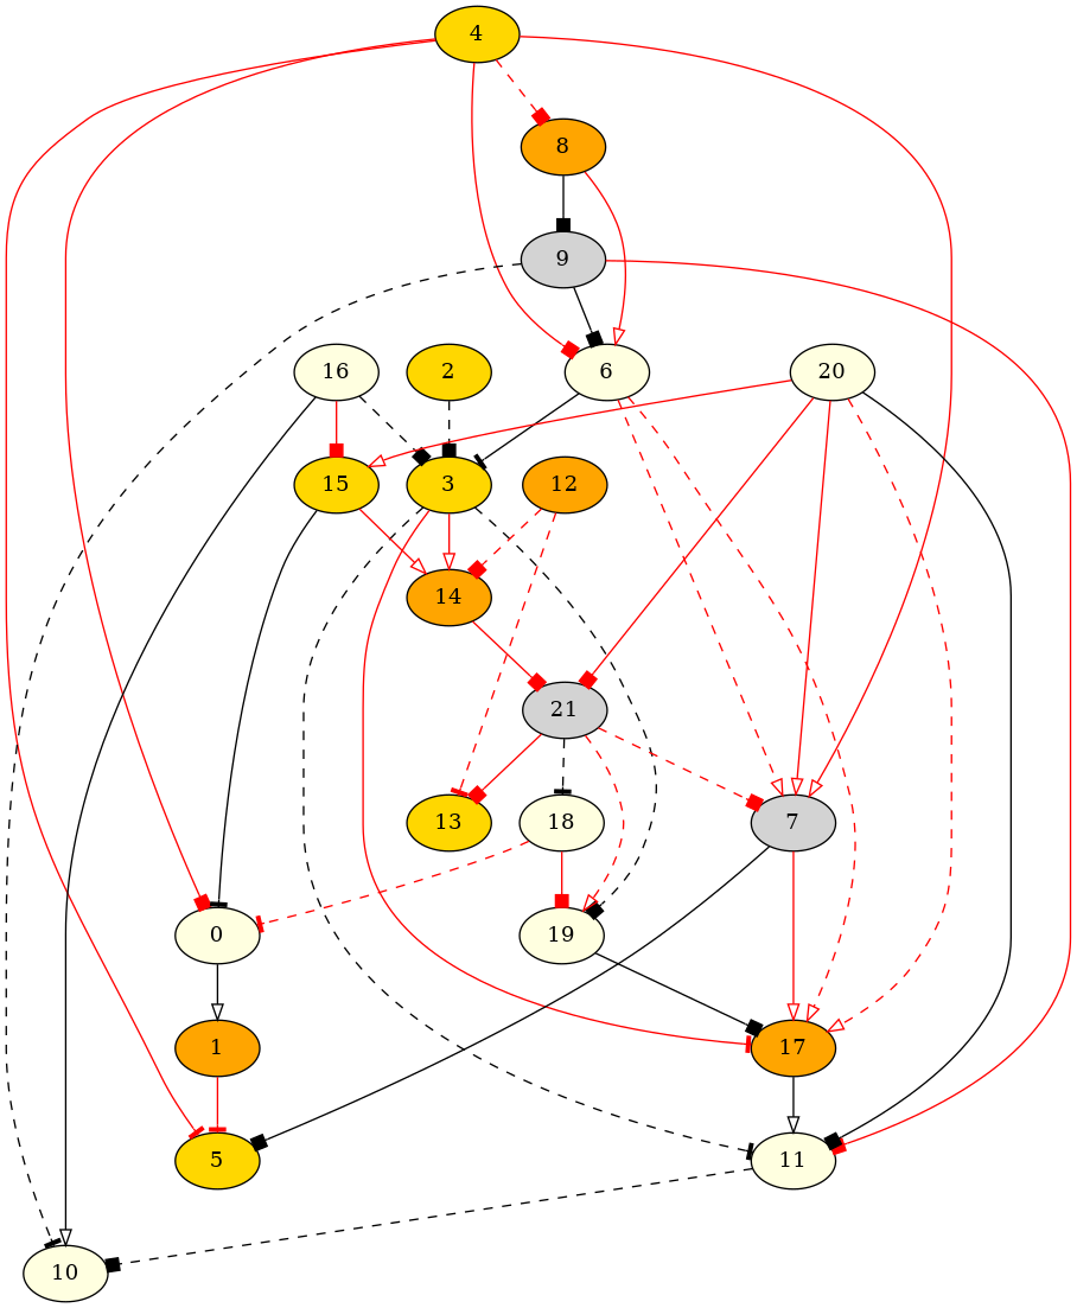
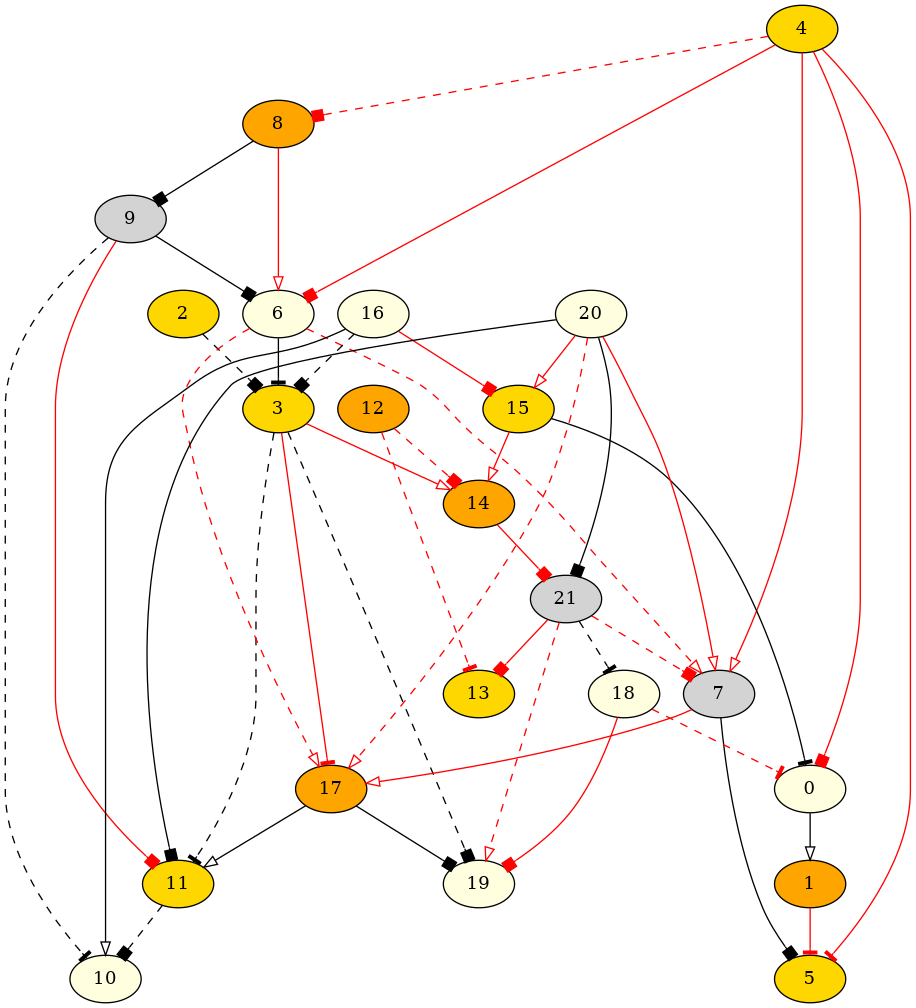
  strict digraph {
    node [fillcolor=lightyellow style=filled]
    edge [arrowhead=box color=red style=solid]
    1 [fillcolor=orange]
    0
    5 [fillcolor=gold]
    2 [fillcolor=gold]
    3 [fillcolor=gold]
-   11
+   11 [fillcolor=gold]
    14 [fillcolor=orange]
    17 [fillcolor=orange]
    19
    10
    21 [fillcolor=lightgrey]
    7 [fillcolor=lightgrey]
    13 [fillcolor=gold]
    18
    4 [fillcolor=gold]
    6
    8 [fillcolor=orange]
    9 [fillcolor=lightgrey]
    12 [fillcolor=orange]
    15 [fillcolor=gold]
    16
    20
    1 -> 5 [arrowhead=tee]
    0 -> 1 [arrowhead=onormal color=black]
    2 -> 3 [color=black style=dashed]
    3 -> 11 [arrowhead=tee color=black style=dashed]
    3 -> 14 [arrowhead=onormal]
    3 -> 17 [arrowhead=tee]
    3 -> 19 [color=black style=dashed]
    11 -> 10 [color=black style=dashed]
    14 -> 21
    17 -> 11 [arrowhead=onormal color=black]
-   19 -> 17 [color=black]
+   17 -> 19 [color=black]
    21 -> 19 [arrowhead=onormal style=dashed]
    21 -> 7 [style=dashed]
    21 -> 13
    21 -> 18 [arrowhead=tee color=black style=dashed]
    7 -> 5 [color=black]
    7 -> 17 [arrowhead=onormal]
    18 -> 0 [arrowhead=tee style=dashed]
    18 -> 19
    4 -> 0
    4 -> 5 [arrowhead=tee]
    4 -> 7 [arrowhead=onormal]
    4 -> 6
    4 -> 8 [style=dashed]
    6 -> 3 [arrowhead=tee color=black]
    6 -> 17 [arrowhead=onormal style=dashed]
    6 -> 7 [arrowhead=onormal style=dashed]
    8 -> 6 [arrowhead=onormal]
    8 -> 9 [color=black]
    9 -> 11
    9 -> 10 [arrowhead=tee color=black style=dashed]
    9 -> 6 [color=black]
    12 -> 14 [style=dashed]
    12 -> 13 [arrowhead=tee style=dashed]
    15 -> 0 [arrowhead=tee color=black]
    15 -> 14 [arrowhead=onormal]
    16 -> 3 [color=black style=dashed]
    16 -> 10 [arrowhead=onormal color=black]
    16 -> 15
    20 -> 11 [color=black]
    20 -> 17 [arrowhead=onormal style=dashed]
-   20 -> 21
+   20 -> 21 [color=black]
    20 -> 7 [arrowhead=onormal]
    20 -> 15 [arrowhead=onormal]
  }
